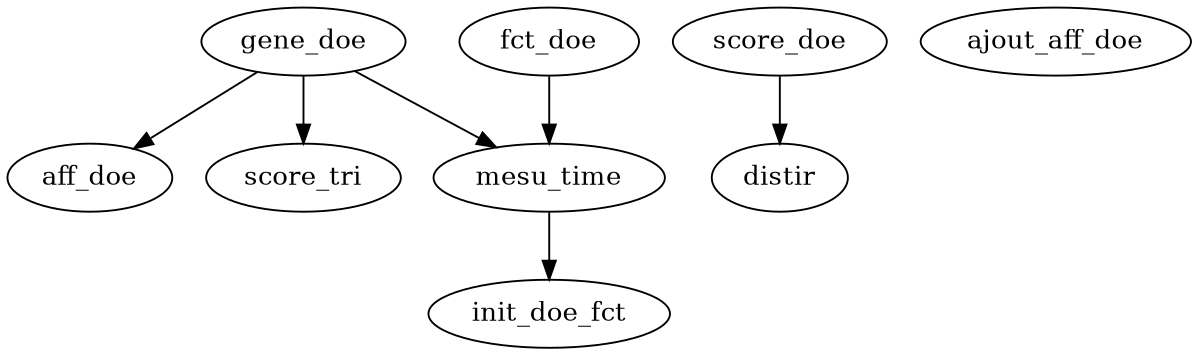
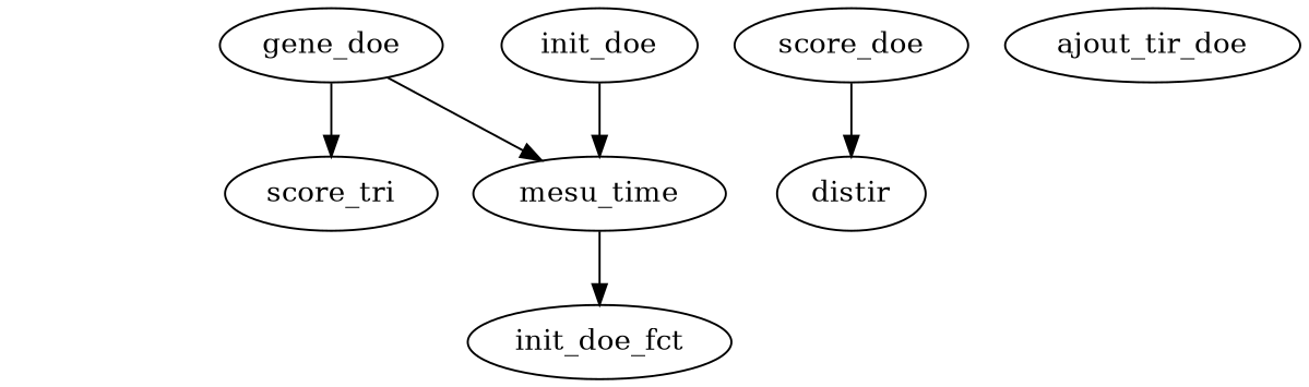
  digraph {
    gene_doe
-   aff_doe
    n3 [label=score_tri]
    mesu_time
    init_doe_fct
    score_doe
    distir
-   init_doe [label=fct_doe]
-   ajout_tir_doe [label=ajout_aff_doe]
-   gene_doe -> aff_doe
+   init_doe
+   ajout_tir_doe
    gene_doe -> n3
    gene_doe -> mesu_time
    mesu_time -> init_doe_fct
    score_doe -> distir
    init_doe -> mesu_time
  }
